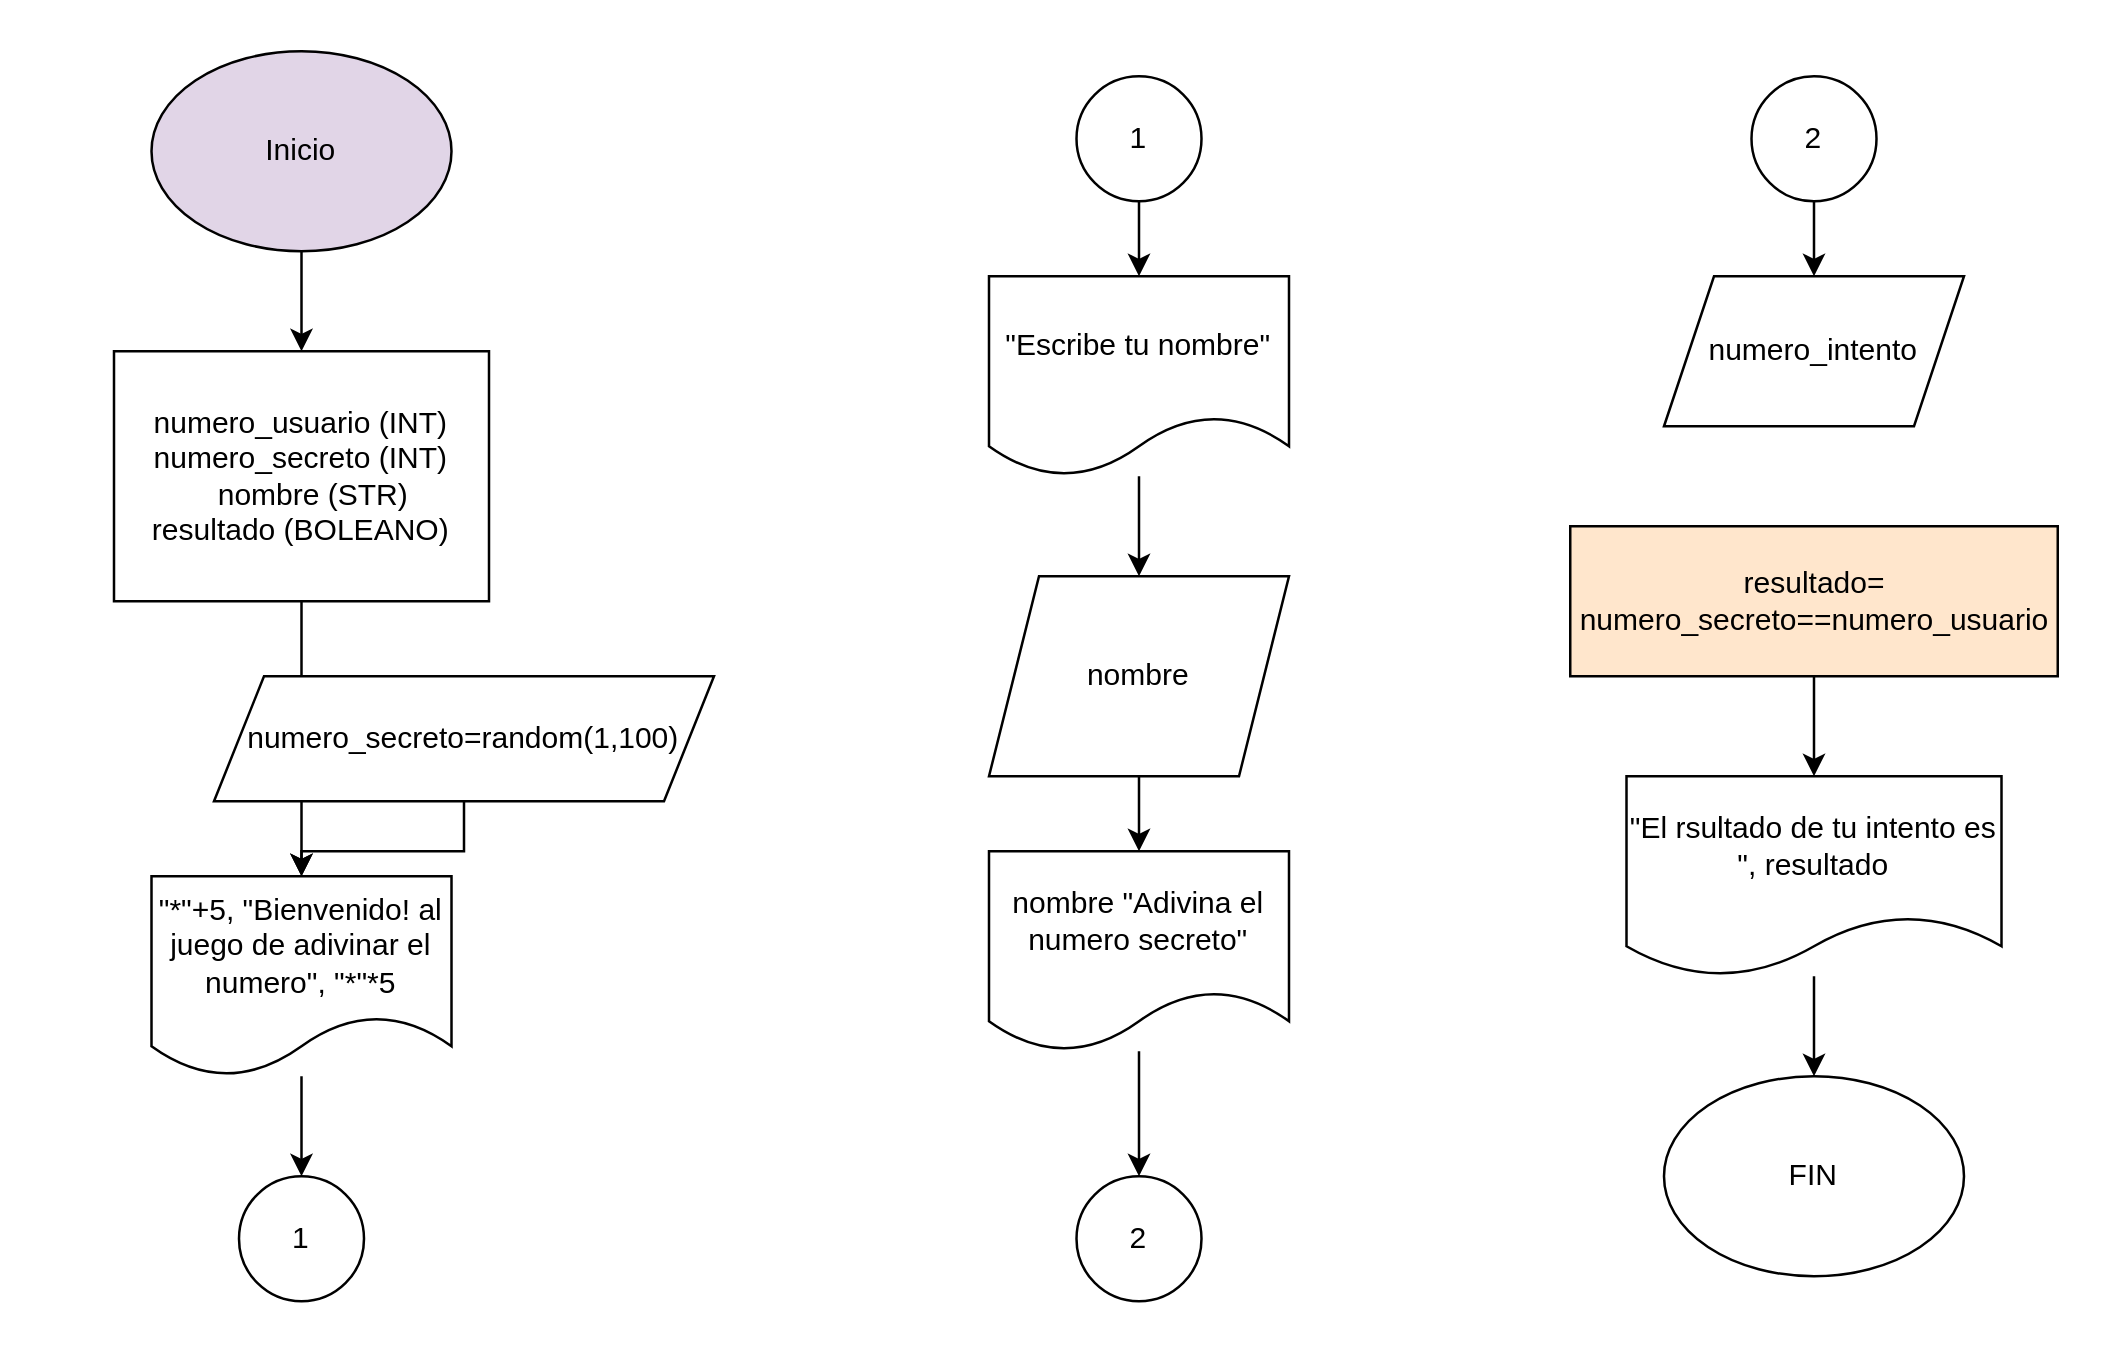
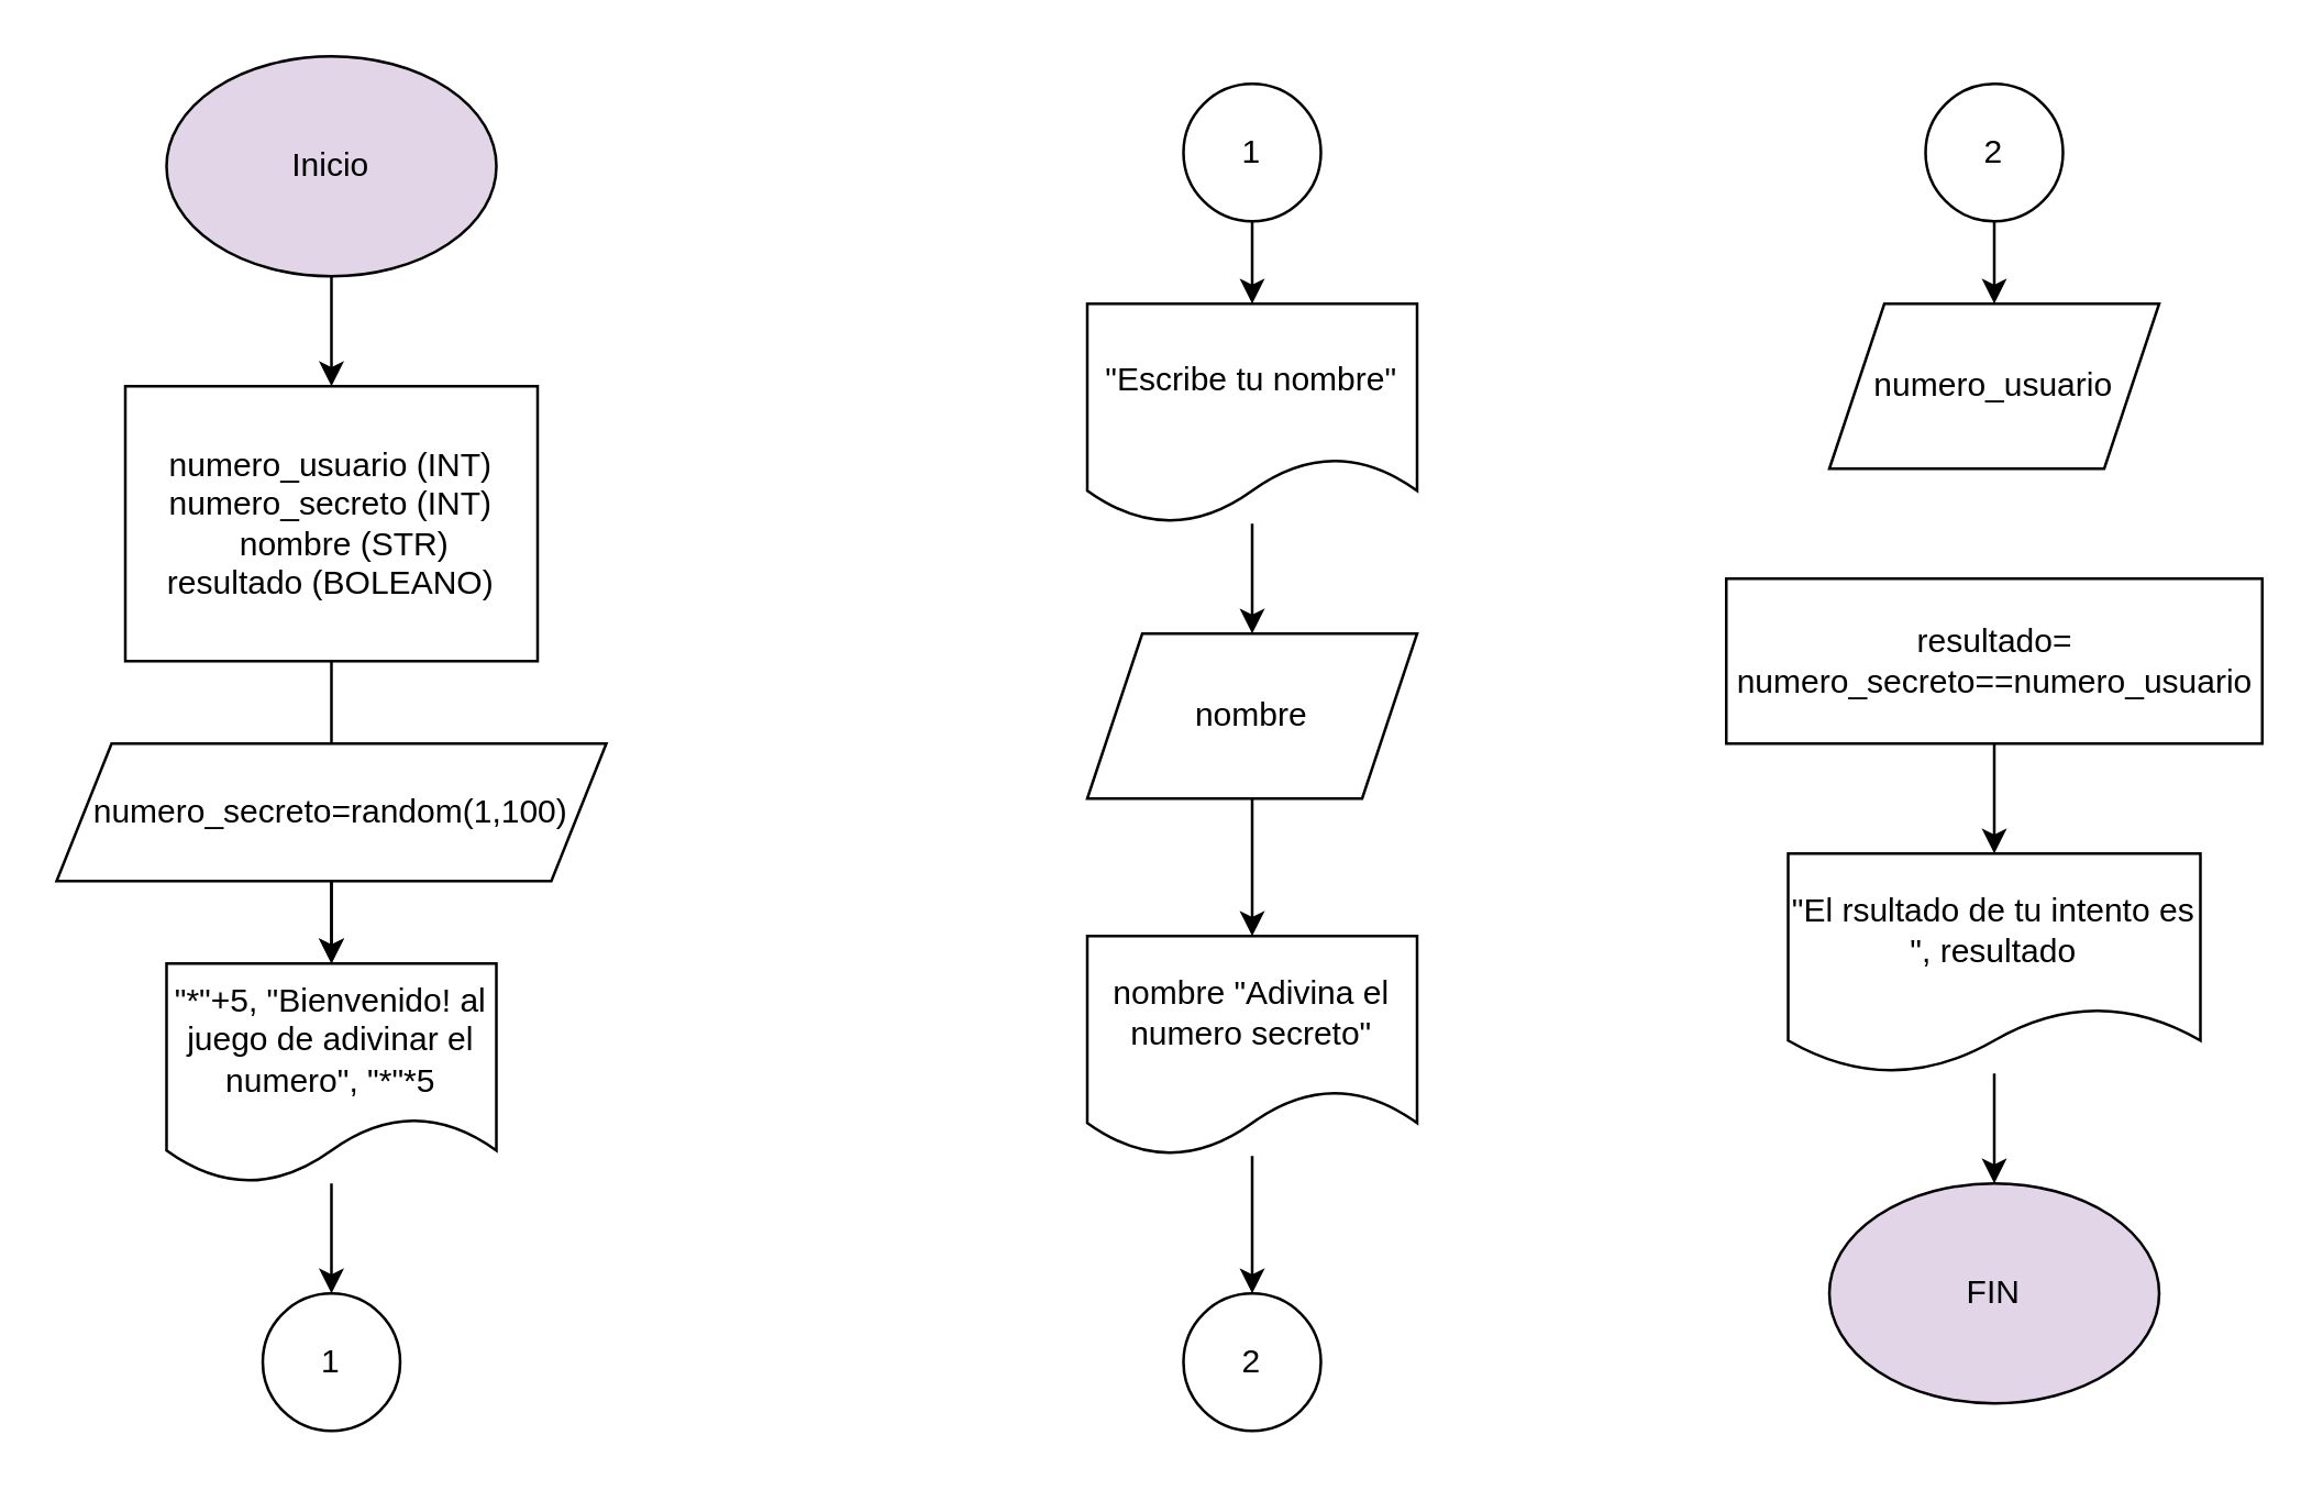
  <mxCell id="0" />
  <mxCell id="1" parent="0" />
  <mxCell id="2" value="" style="edgeStyle=orthogonalEdgeStyle;rounded=0;orthogonalLoop=1;jettySize=auto;html=1;" edge="1" parent="1" source="3" target="5"><mxGeometry relative="1" as="geometry" /></mxCell>
  <mxCell id="3" value="Inicio" style="ellipse;whiteSpace=wrap;html=1;fillColor=#e1d5e7;" vertex="1" parent="1"><mxGeometry x="60" y="20" width="120" height="80" as="geometry" /></mxCell>
  <mxCell id="4" value="" style="edgeStyle=orthogonalEdgeStyle;rounded=0;orthogonalLoop=1;jettySize=auto;html=1;" edge="1" parent="1" source="5" target="9"><mxGeometry relative="1" as="geometry" /></mxCell>
  <mxCell id="5" value="&lt;div&gt;numero_usuario (INT)&lt;/div&gt;&lt;div&gt;&lt;span style=&quot;background-color: initial;&quot;&gt;numero_secreto (INT)&lt;/span&gt;&lt;/div&gt;&lt;div&gt;&amp;nbsp; &amp;nbsp;nombre (STR)&lt;/div&gt;&lt;div&gt;&lt;span style=&quot;background-color: initial;&quot;&gt;resultado (BOLEANO)&lt;/span&gt;&lt;/div&gt;" style="rounded=0;whiteSpace=wrap;html=1;" vertex="1" parent="1"><mxGeometry x="45" y="140" width="150" height="100" as="geometry" /></mxCell>
  <mxCell id="6" value="" style="edgeStyle=orthogonalEdgeStyle;rounded=0;orthogonalLoop=1;jettySize=auto;html=1;" edge="1" parent="1" source="7" target="9"><mxGeometry relative="1" as="geometry" /></mxCell>
- <mxCell id="7" value="numero_secreto=random(1,100)" style="shape=parallelogram;perimeter=parallelogramPerimeter;whiteSpace=wrap;html=1;fixedSize=1;" vertex="1" parent="1"><mxGeometry x="85" y="270" width="200" height="50" as="geometry" /></mxCell>
+ <mxCell id="7" value="numero_secreto=random(1,100)" style="shape=parallelogram;perimeter=parallelogramPerimeter;whiteSpace=wrap;html=1;fixedSize=1;" vertex="1" parent="1"><mxGeometry x="20" y="270" width="200" height="50" as="geometry" /></mxCell>
  <mxCell id="8" value="" style="edgeStyle=orthogonalEdgeStyle;rounded=0;orthogonalLoop=1;jettySize=auto;html=1;" edge="1" parent="1" source="9" target="10"><mxGeometry relative="1" as="geometry" /></mxCell>
  <mxCell id="9" value="&quot;*&quot;+5, &quot;Bienvenido! al juego de adivinar el numero&quot;, &quot;*&quot;*5" style="shape=document;whiteSpace=wrap;html=1;boundedLbl=1;" vertex="1" parent="1"><mxGeometry x="60" y="350" width="120" height="80" as="geometry" /></mxCell>
  <mxCell id="10" value="1" style="ellipse;whiteSpace=wrap;html=1;aspect=fixed;" vertex="1" parent="1"><mxGeometry x="95" y="470" width="50" height="50" as="geometry" /></mxCell>
  <mxCell id="11" value="" style="edgeStyle=orthogonalEdgeStyle;rounded=0;orthogonalLoop=1;jettySize=auto;html=1;" edge="1" parent="1" source="12" target="14"><mxGeometry relative="1" as="geometry" /></mxCell>
  <mxCell id="12" value="1" style="ellipse;whiteSpace=wrap;html=1;aspect=fixed;" vertex="1" parent="1"><mxGeometry x="430" y="30" width="50" height="50" as="geometry" /></mxCell>
  <mxCell id="13" value="" style="edgeStyle=orthogonalEdgeStyle;rounded=0;orthogonalLoop=1;jettySize=auto;html=1;" edge="1" parent="1" source="14" target="16"><mxGeometry relative="1" as="geometry" /></mxCell>
  <mxCell id="14" value="&quot;Escribe tu nombre&quot;" style="shape=document;whiteSpace=wrap;html=1;boundedLbl=1;" vertex="1" parent="1"><mxGeometry x="395" y="110" width="120" height="80" as="geometry" /></mxCell>
  <mxCell id="15" value="" style="edgeStyle=orthogonalEdgeStyle;rounded=0;orthogonalLoop=1;jettySize=auto;html=1;" edge="1" parent="1" source="16" target="18"><mxGeometry relative="1" as="geometry" /></mxCell>
- <mxCell id="16" value="nombre" style="shape=parallelogram;perimeter=parallelogramPerimeter;whiteSpace=wrap;html=1;fixedSize=1;" vertex="1" parent="1"><mxGeometry x="395" y="230" width="120" height="80" as="geometry" /></mxCell>
+ <mxCell id="16" value="nombre" style="shape=parallelogram;perimeter=parallelogramPerimeter;whiteSpace=wrap;html=1;fixedSize=1;" vertex="1" parent="1"><mxGeometry x="395" y="230" width="120" height="60" as="geometry" /></mxCell>
  <mxCell id="17" value="" style="edgeStyle=orthogonalEdgeStyle;rounded=0;orthogonalLoop=1;jettySize=auto;html=1;" edge="1" parent="1" source="18" target="19"><mxGeometry relative="1" as="geometry" /></mxCell>
  <mxCell id="18" value="nombre &quot;Adivina el numero secreto&quot;" style="shape=document;whiteSpace=wrap;html=1;boundedLbl=1;" vertex="1" parent="1"><mxGeometry x="395" y="340" width="120" height="80" as="geometry" /></mxCell>
  <mxCell id="19" value="2" style="ellipse;whiteSpace=wrap;html=1;aspect=fixed;" vertex="1" parent="1"><mxGeometry x="430" y="470" width="50" height="50" as="geometry" /></mxCell>
  <mxCell id="20" value="" style="edgeStyle=orthogonalEdgeStyle;rounded=0;orthogonalLoop=1;jettySize=auto;html=1;" edge="1" parent="1" source="21" target="22"><mxGeometry relative="1" as="geometry" /></mxCell>
  <mxCell id="21" value="2" style="ellipse;whiteSpace=wrap;html=1;aspect=fixed;" vertex="1" parent="1"><mxGeometry x="700" y="30" width="50" height="50" as="geometry" /></mxCell>
- <mxCell id="22" value="numero_intento" style="shape=parallelogram;perimeter=parallelogramPerimeter;whiteSpace=wrap;html=1;fixedSize=1;" vertex="1" parent="1"><mxGeometry x="665" y="110" width="120" height="60" as="geometry" /></mxCell>
+ <mxCell id="22" value="numero_usuario" style="shape=parallelogram;perimeter=parallelogramPerimeter;whiteSpace=wrap;html=1;fixedSize=1;" vertex="1" parent="1"><mxGeometry x="665" y="110" width="120" height="60" as="geometry" /></mxCell>
  <mxCell id="23" value="" style="edgeStyle=orthogonalEdgeStyle;rounded=0;orthogonalLoop=1;jettySize=auto;html=1;" edge="1" parent="1" source="24" target="26"><mxGeometry relative="1" as="geometry" /></mxCell>
- <mxCell id="24" value="resultado= numero_secreto==numero_usuario" style="rounded=0;whiteSpace=wrap;html=1;fillColor=#ffe6cc;" vertex="1" parent="1"><mxGeometry x="627.5" y="210" width="195" height="60" as="geometry" /></mxCell>
+ <mxCell id="24" value="resultado= numero_secreto==numero_usuario" style="rounded=0;whiteSpace=wrap;html=1;" vertex="1" parent="1"><mxGeometry x="627.5" y="210" width="195" height="60" as="geometry" /></mxCell>
  <mxCell id="25" value="" style="edgeStyle=orthogonalEdgeStyle;rounded=0;orthogonalLoop=1;jettySize=auto;html=1;" edge="1" parent="1" source="26" target="27"><mxGeometry relative="1" as="geometry" /></mxCell>
  <mxCell id="26" value="&quot;El rsultado de tu intento es &quot;, resultado" style="shape=document;whiteSpace=wrap;html=1;boundedLbl=1;" vertex="1" parent="1"><mxGeometry x="650" y="310" width="150" height="80" as="geometry" /></mxCell>
- <mxCell id="27" value="FIN" style="ellipse;whiteSpace=wrap;html=1;" vertex="1" parent="1"><mxGeometry x="665" y="430" width="120" height="80" as="geometry" /></mxCell>
+ <mxCell id="27" value="FIN" style="ellipse;whiteSpace=wrap;html=1;fillColor=#e1d5e7;" vertex="1" parent="1"><mxGeometry x="665" y="430" width="120" height="80" as="geometry" /></mxCell>
